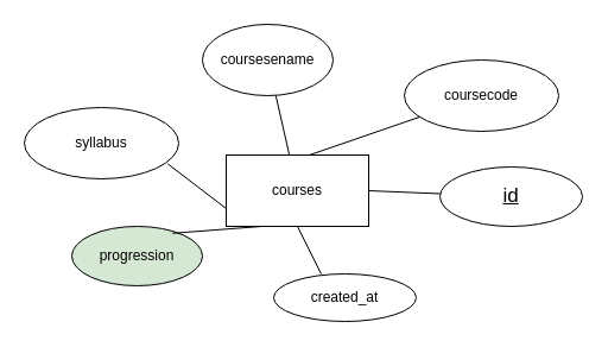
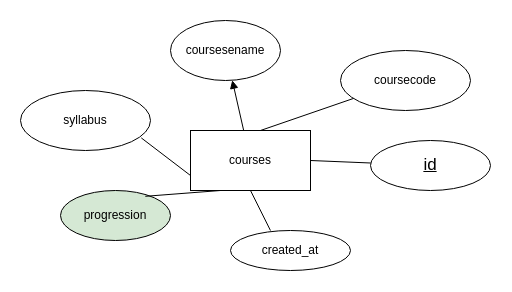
  <mxCell id="0" />
  <mxCell id="1" parent="0" />
  <mxCell id="2" value="courses" style="whiteSpace=wrap;html=1;" vertex="1" parent="1"><mxGeometry x="190" y="130" width="120" height="60" as="geometry" /></mxCell>
  <mxCell id="3" value="&lt;u&gt;&lt;font style=&quot;font-size: 17px;&quot;&gt;id&lt;/font&gt;&lt;/u&gt;" style="ellipse;whiteSpace=wrap;html=1;" vertex="1" parent="1"><mxGeometry x="370" y="140" width="120" height="50" as="geometry" /></mxCell>
  <mxCell id="4" value="" style="endArrow=none;html=1;exitX=1;exitY=0.5;exitDx=0;exitDy=0;" edge="1" parent="1" source="2" target="3"><mxGeometry width="50" height="50" relative="1" as="geometry"><mxPoint x="390" y="150" as="sourcePoint" /><mxPoint x="440" y="100" as="targetPoint" /></mxGeometry></mxCell>
  <mxCell id="5" value="coursecode" style="ellipse;whiteSpace=wrap;html=1;" vertex="1" parent="1"><mxGeometry x="340" y="50" width="130" height="60" as="geometry" /></mxCell>
- <mxCell id="6" value="" style="endArrow=none;html=1;" edge="1" parent="1" source="2" target="9"><mxGeometry width="50" height="50" relative="1" as="geometry"><mxPoint x="320" y="170" as="sourcePoint" /><mxPoint x="380" y="173" as="targetPoint" /></mxGeometry></mxCell>
+ <mxCell id="6" value="" style="endArrow=block;html=1;" edge="1" parent="1" source="2" target="9"><mxGeometry width="50" height="50" relative="1" as="geometry"><mxPoint x="320" y="170" as="sourcePoint" /><mxPoint x="380" y="173" as="targetPoint" /></mxGeometry></mxCell>
  <mxCell id="7" value="" style="endArrow=none;html=1;exitX=0.929;exitY=0.79;exitDx=0;exitDy=0;exitPerimeter=0;entryX=0;entryY=0.75;entryDx=0;entryDy=0;" edge="1" parent="1" source="10" target="2"><mxGeometry width="50" height="50" relative="1" as="geometry"><mxPoint x="330" y="180" as="sourcePoint" /><mxPoint x="390" y="183" as="targetPoint" /></mxGeometry></mxCell>
  <mxCell id="8" value="" style="endArrow=none;html=1;exitX=0.583;exitY=0;exitDx=0;exitDy=0;exitPerimeter=0;" edge="1" parent="1" source="2" target="5"><mxGeometry width="50" height="50" relative="1" as="geometry"><mxPoint x="340" y="190" as="sourcePoint" /><mxPoint x="400" y="193" as="targetPoint" /></mxGeometry></mxCell>
  <mxCell id="9" value="coursesename" style="ellipse;whiteSpace=wrap;html=1;" vertex="1" parent="1"><mxGeometry x="170" y="20" width="110" height="60" as="geometry" /></mxCell>
  <mxCell id="10" value="syllabus" style="ellipse;whiteSpace=wrap;html=1;" vertex="1" parent="1"><mxGeometry x="20" y="90" width="130" height="60" as="geometry" /></mxCell>
  <mxCell id="11" value="progression" style="ellipse;whiteSpace=wrap;html=1;fillColor=#d5e8d4;" vertex="1" parent="1"><mxGeometry x="60" y="190" width="110" height="50" as="geometry" /></mxCell>
  <mxCell id="12" value="" style="endArrow=none;html=1;exitX=0.333;exitY=0;exitDx=0;exitDy=0;exitPerimeter=0;entryX=0.5;entryY=1;entryDx=0;entryDy=0;" edge="1" parent="1" source="14" target="2"><mxGeometry width="50" height="50" relative="1" as="geometry"><mxPoint x="151" y="147" as="sourcePoint" /><mxPoint x="200" y="185" as="targetPoint" /></mxGeometry></mxCell>
  <mxCell id="13" value="" style="endArrow=none;html=1;exitX=0.25;exitY=1;exitDx=0;exitDy=0;entryX=0.771;entryY=0.116;entryDx=0;entryDy=0;entryPerimeter=0;" edge="1" parent="1" source="2" target="11"><mxGeometry width="50" height="50" relative="1" as="geometry"><mxPoint x="161" y="157" as="sourcePoint" /><mxPoint x="210" y="195" as="targetPoint" /></mxGeometry></mxCell>
  <mxCell id="14" value="created_at" style="ellipse;whiteSpace=wrap;html=1;" vertex="1" parent="1"><mxGeometry x="230" y="230" width="120" height="40" as="geometry" /></mxCell>
